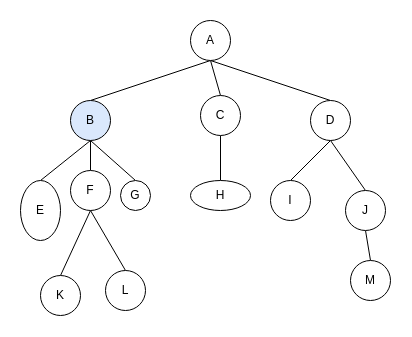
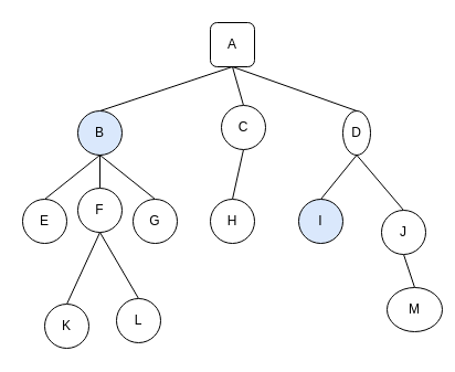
  <mxCell id="0" />
  <mxCell id="1" parent="0" />
  <mxCell id="2" style="edgeStyle=none;shape=connector;rounded=0;orthogonalLoop=1;jettySize=auto;html=1;exitX=0.5;exitY=1;exitDx=0;exitDy=0;entryX=0.5;entryY=0;entryDx=0;entryDy=0;labelBackgroundColor=default;strokeColor=default;align=center;verticalAlign=middle;fontFamily=Helvetica;fontSize=11;fontColor=default;endArrow=none;endFill=0;" parent="1" source="5" target="9" edge="1"><mxGeometry relative="1" as="geometry" /></mxCell>
  <mxCell id="3" style="edgeStyle=none;shape=connector;rounded=0;orthogonalLoop=1;jettySize=auto;html=1;exitX=0.5;exitY=1;exitDx=0;exitDy=0;entryX=0.5;entryY=0;entryDx=0;entryDy=0;labelBackgroundColor=default;strokeColor=default;align=center;verticalAlign=middle;fontFamily=Helvetica;fontSize=11;fontColor=default;endArrow=none;endFill=0;" parent="1" source="5" target="14" edge="1"><mxGeometry relative="1" as="geometry" /></mxCell>
  <mxCell id="4" style="edgeStyle=none;shape=connector;rounded=0;orthogonalLoop=1;jettySize=auto;html=1;exitX=0.5;exitY=1;exitDx=0;exitDy=0;entryX=0.5;entryY=0;entryDx=0;entryDy=0;labelBackgroundColor=default;strokeColor=default;align=center;verticalAlign=middle;fontFamily=Helvetica;fontSize=11;fontColor=default;endArrow=none;endFill=0;" parent="1" source="5" target="11" edge="1"><mxGeometry relative="1" as="geometry" /></mxCell>
- <mxCell id="5" value="A" style="ellipse;whiteSpace=wrap;html=1;aspect=fixed;" parent="1" vertex="1"><mxGeometry x="190" y="20" width="40" height="40" as="geometry" /></mxCell>
+ <mxCell id="5" value="A" style="whiteSpace=wrap;html=1;aspect=fixed;rounded=1;" parent="1" vertex="1"><mxGeometry x="190" y="20" width="40" height="40" as="geometry" /></mxCell>
  <mxCell id="6" style="edgeStyle=none;shape=connector;rounded=0;orthogonalLoop=1;jettySize=auto;html=1;exitX=0.5;exitY=1;exitDx=0;exitDy=0;entryX=0.5;entryY=0;entryDx=0;entryDy=0;labelBackgroundColor=default;strokeColor=default;align=center;verticalAlign=middle;fontFamily=Helvetica;fontSize=11;fontColor=default;endArrow=none;endFill=0;" parent="1" source="9" target="20" edge="1"><mxGeometry relative="1" as="geometry" /></mxCell>
  <mxCell id="7" style="edgeStyle=none;shape=connector;rounded=0;orthogonalLoop=1;jettySize=auto;html=1;exitX=0.5;exitY=1;exitDx=0;exitDy=0;entryX=0.5;entryY=0;entryDx=0;entryDy=0;labelBackgroundColor=default;strokeColor=default;align=center;verticalAlign=middle;fontFamily=Helvetica;fontSize=11;fontColor=default;endArrow=none;endFill=0;" parent="1" source="9" target="17" edge="1"><mxGeometry relative="1" as="geometry" /></mxCell>
  <mxCell id="8" style="edgeStyle=none;shape=connector;rounded=0;orthogonalLoop=1;jettySize=auto;html=1;exitX=0.5;exitY=1;exitDx=0;exitDy=0;entryX=0.5;entryY=0;entryDx=0;entryDy=0;labelBackgroundColor=default;strokeColor=default;align=center;verticalAlign=middle;fontFamily=Helvetica;fontSize=11;fontColor=default;endArrow=none;endFill=0;" parent="1" source="9" target="18" edge="1"><mxGeometry relative="1" as="geometry" /></mxCell>
  <mxCell id="9" value="B" style="ellipse;whiteSpace=wrap;html=1;aspect=fixed;fillColor=#dae8fc;" parent="1" vertex="1"><mxGeometry x="70" y="100" width="40" height="40" as="geometry" /></mxCell>
  <mxCell id="10" style="edgeStyle=none;shape=connector;rounded=0;orthogonalLoop=1;jettySize=auto;html=1;exitX=0.5;exitY=1;exitDx=0;exitDy=0;entryX=0.5;entryY=0;entryDx=0;entryDy=0;labelBackgroundColor=default;strokeColor=default;align=center;verticalAlign=middle;fontFamily=Helvetica;fontSize=11;fontColor=default;endArrow=none;endFill=0;" parent="1" source="11" target="19" edge="1"><mxGeometry relative="1" as="geometry" /></mxCell>
  <mxCell id="11" value="C" style="ellipse;whiteSpace=wrap;html=1;aspect=fixed;" parent="1" vertex="1"><mxGeometry x="200" y="95" width="40" height="40" as="geometry" /></mxCell>
  <mxCell id="12" style="edgeStyle=none;shape=connector;rounded=0;orthogonalLoop=1;jettySize=auto;html=1;exitX=0.5;exitY=1;exitDx=0;exitDy=0;entryX=0.5;entryY=0;entryDx=0;entryDy=0;labelBackgroundColor=default;strokeColor=default;align=center;verticalAlign=middle;fontFamily=Helvetica;fontSize=11;fontColor=default;endArrow=none;endFill=0;" parent="1" source="14" target="21" edge="1"><mxGeometry relative="1" as="geometry" /></mxCell>
  <mxCell id="13" style="edgeStyle=none;shape=connector;rounded=0;orthogonalLoop=1;jettySize=auto;html=1;exitX=0.5;exitY=1;exitDx=0;exitDy=0;entryX=0.5;entryY=0;entryDx=0;entryDy=0;labelBackgroundColor=default;strokeColor=default;align=center;verticalAlign=middle;fontFamily=Helvetica;fontSize=11;fontColor=default;endArrow=none;endFill=0;" parent="1" source="14" target="23" edge="1"><mxGeometry relative="1" as="geometry" /></mxCell>
- <mxCell id="14" value="D" style="ellipse;whiteSpace=wrap;html=1;aspect=fixed;" parent="1" vertex="1"><mxGeometry x="310" y="100" width="40" height="40" as="geometry" /></mxCell>
+ <mxCell id="14" value="D" style="ellipse;whiteSpace=wrap;html=1;aspect=fixed;" parent="1" vertex="1"><mxGeometry x="310" y="100" width="25" height="40" as="geometry" /></mxCell>
  <mxCell id="15" style="edgeStyle=none;shape=connector;rounded=0;orthogonalLoop=1;jettySize=auto;html=1;exitX=0.5;exitY=1;exitDx=0;exitDy=0;entryX=0.5;entryY=0;entryDx=0;entryDy=0;labelBackgroundColor=default;strokeColor=default;align=center;verticalAlign=middle;fontFamily=Helvetica;fontSize=11;fontColor=default;endArrow=none;endFill=0;" parent="1" source="17" target="25" edge="1"><mxGeometry relative="1" as="geometry" /></mxCell>
  <mxCell id="16" style="edgeStyle=none;shape=connector;rounded=0;orthogonalLoop=1;jettySize=auto;html=1;exitX=0.5;exitY=1;exitDx=0;exitDy=0;entryX=0.5;entryY=0;entryDx=0;entryDy=0;labelBackgroundColor=default;strokeColor=default;align=center;verticalAlign=middle;fontFamily=Helvetica;fontSize=11;fontColor=default;endArrow=none;endFill=0;" parent="1" source="17" target="26" edge="1"><mxGeometry relative="1" as="geometry" /></mxCell>
  <mxCell id="17" value="F" style="ellipse;whiteSpace=wrap;html=1;aspect=fixed;" parent="1" vertex="1"><mxGeometry x="70" y="170" width="40" height="40" as="geometry" /></mxCell>
- <mxCell id="18" value="G" style="ellipse;whiteSpace=wrap;html=1;aspect=fixed;" parent="1" vertex="1"><mxGeometry x="120" y="180" width="30" height="30" as="geometry" /></mxCell>
- <mxCell id="19" value="H" style="ellipse;whiteSpace=wrap;html=1;aspect=fixed;" parent="1" vertex="1"><mxGeometry x="190" y="180" width="60" height="30" as="geometry" /></mxCell>
- <mxCell id="20" value="E" style="ellipse;whiteSpace=wrap;html=1;aspect=fixed;" parent="1" vertex="1"><mxGeometry x="20" y="180" width="40" height="60" as="geometry" /></mxCell>
- <mxCell id="21" value="I" style="ellipse;whiteSpace=wrap;html=1;aspect=fixed;" parent="1" vertex="1"><mxGeometry x="270" y="180" width="40" height="40" as="geometry" /></mxCell>
+ <mxCell id="18" value="G" style="ellipse;whiteSpace=wrap;html=1;aspect=fixed;" parent="1" vertex="1"><mxGeometry x="120" y="180" width="40" height="40" as="geometry" /></mxCell>
+ <mxCell id="19" value="H" style="ellipse;whiteSpace=wrap;html=1;aspect=fixed;" parent="1" vertex="1"><mxGeometry x="190" y="180" width="40" height="40" as="geometry" /></mxCell>
+ <mxCell id="20" value="E" style="ellipse;whiteSpace=wrap;html=1;aspect=fixed;" parent="1" vertex="1"><mxGeometry x="20" y="180" width="40" height="40" as="geometry" /></mxCell>
+ <mxCell id="21" value="I" style="ellipse;whiteSpace=wrap;html=1;aspect=fixed;fillColor=#dae8fc;" parent="1" vertex="1"><mxGeometry x="270" y="180" width="40" height="40" as="geometry" /></mxCell>
  <mxCell id="22" style="edgeStyle=none;shape=connector;rounded=0;orthogonalLoop=1;jettySize=auto;html=1;exitX=0.5;exitY=1;exitDx=0;exitDy=0;entryX=0.5;entryY=0;entryDx=0;entryDy=0;labelBackgroundColor=default;strokeColor=default;align=center;verticalAlign=middle;fontFamily=Helvetica;fontSize=11;fontColor=default;endArrow=none;endFill=0;" parent="1" source="23" target="24" edge="1"><mxGeometry relative="1" as="geometry" /></mxCell>
  <mxCell id="23" value="J" style="ellipse;whiteSpace=wrap;html=1;aspect=fixed;" parent="1" vertex="1"><mxGeometry x="345" y="190" width="40" height="40" as="geometry" /></mxCell>
- <mxCell id="24" value="M" style="ellipse;whiteSpace=wrap;html=1;aspect=fixed;" parent="1" vertex="1"><mxGeometry x="350" y="260" width="40" height="40" as="geometry" /></mxCell>
+ <mxCell id="24" value="M" style="ellipse;whiteSpace=wrap;html=1;aspect=fixed;" parent="1" vertex="1"><mxGeometry x="350" y="260" width="50" height="40" as="geometry" /></mxCell>
  <mxCell id="25" value="K" style="ellipse;whiteSpace=wrap;html=1;aspect=fixed;" parent="1" vertex="1"><mxGeometry x="40" y="275" width="40" height="40" as="geometry" /></mxCell>
  <mxCell id="26" value="L" style="ellipse;whiteSpace=wrap;html=1;aspect=fixed;" parent="1" vertex="1"><mxGeometry x="105" y="270" width="40" height="40" as="geometry" /></mxCell>
